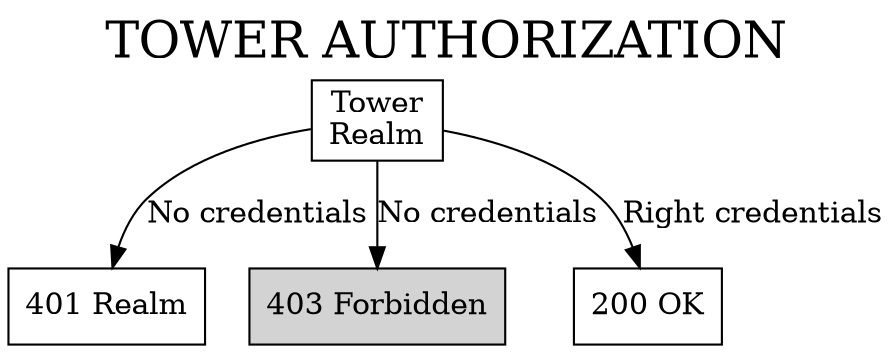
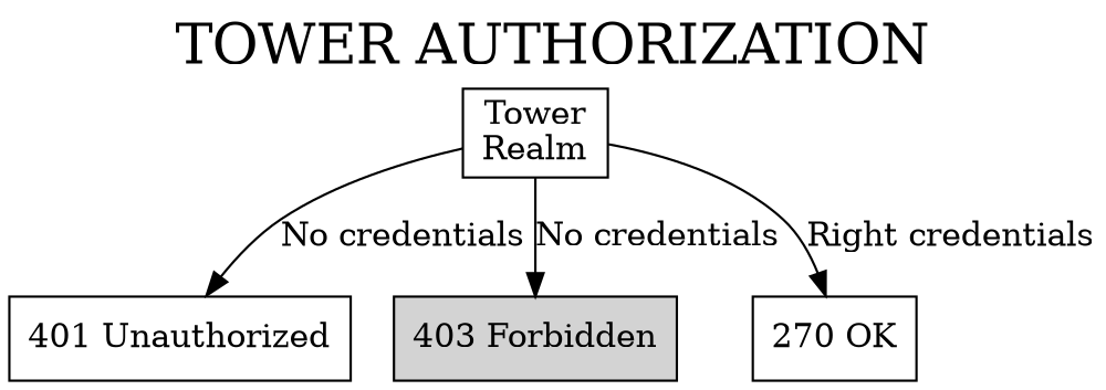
  digraph {
    fontsize=24
    label="TOWER AUTHORIZATION"
    labelloc=t
    node [shape=box]
    n1 [label="Tower\nRealm"]
-   n2 [label="401 Realm"]
+   n2 [label="401 Unauthorized"]
    n3 [bgcolor=black label="403 Forbidden" style=filled]
-   n4 [label="200 OK"]
+   n4 [label="270 OK"]
    n1 -> n2 [label="No credentials"]
    n1 -> n3 [label="No credentials"]
    n1 -> n4 [label="Right credentials"]
  }
